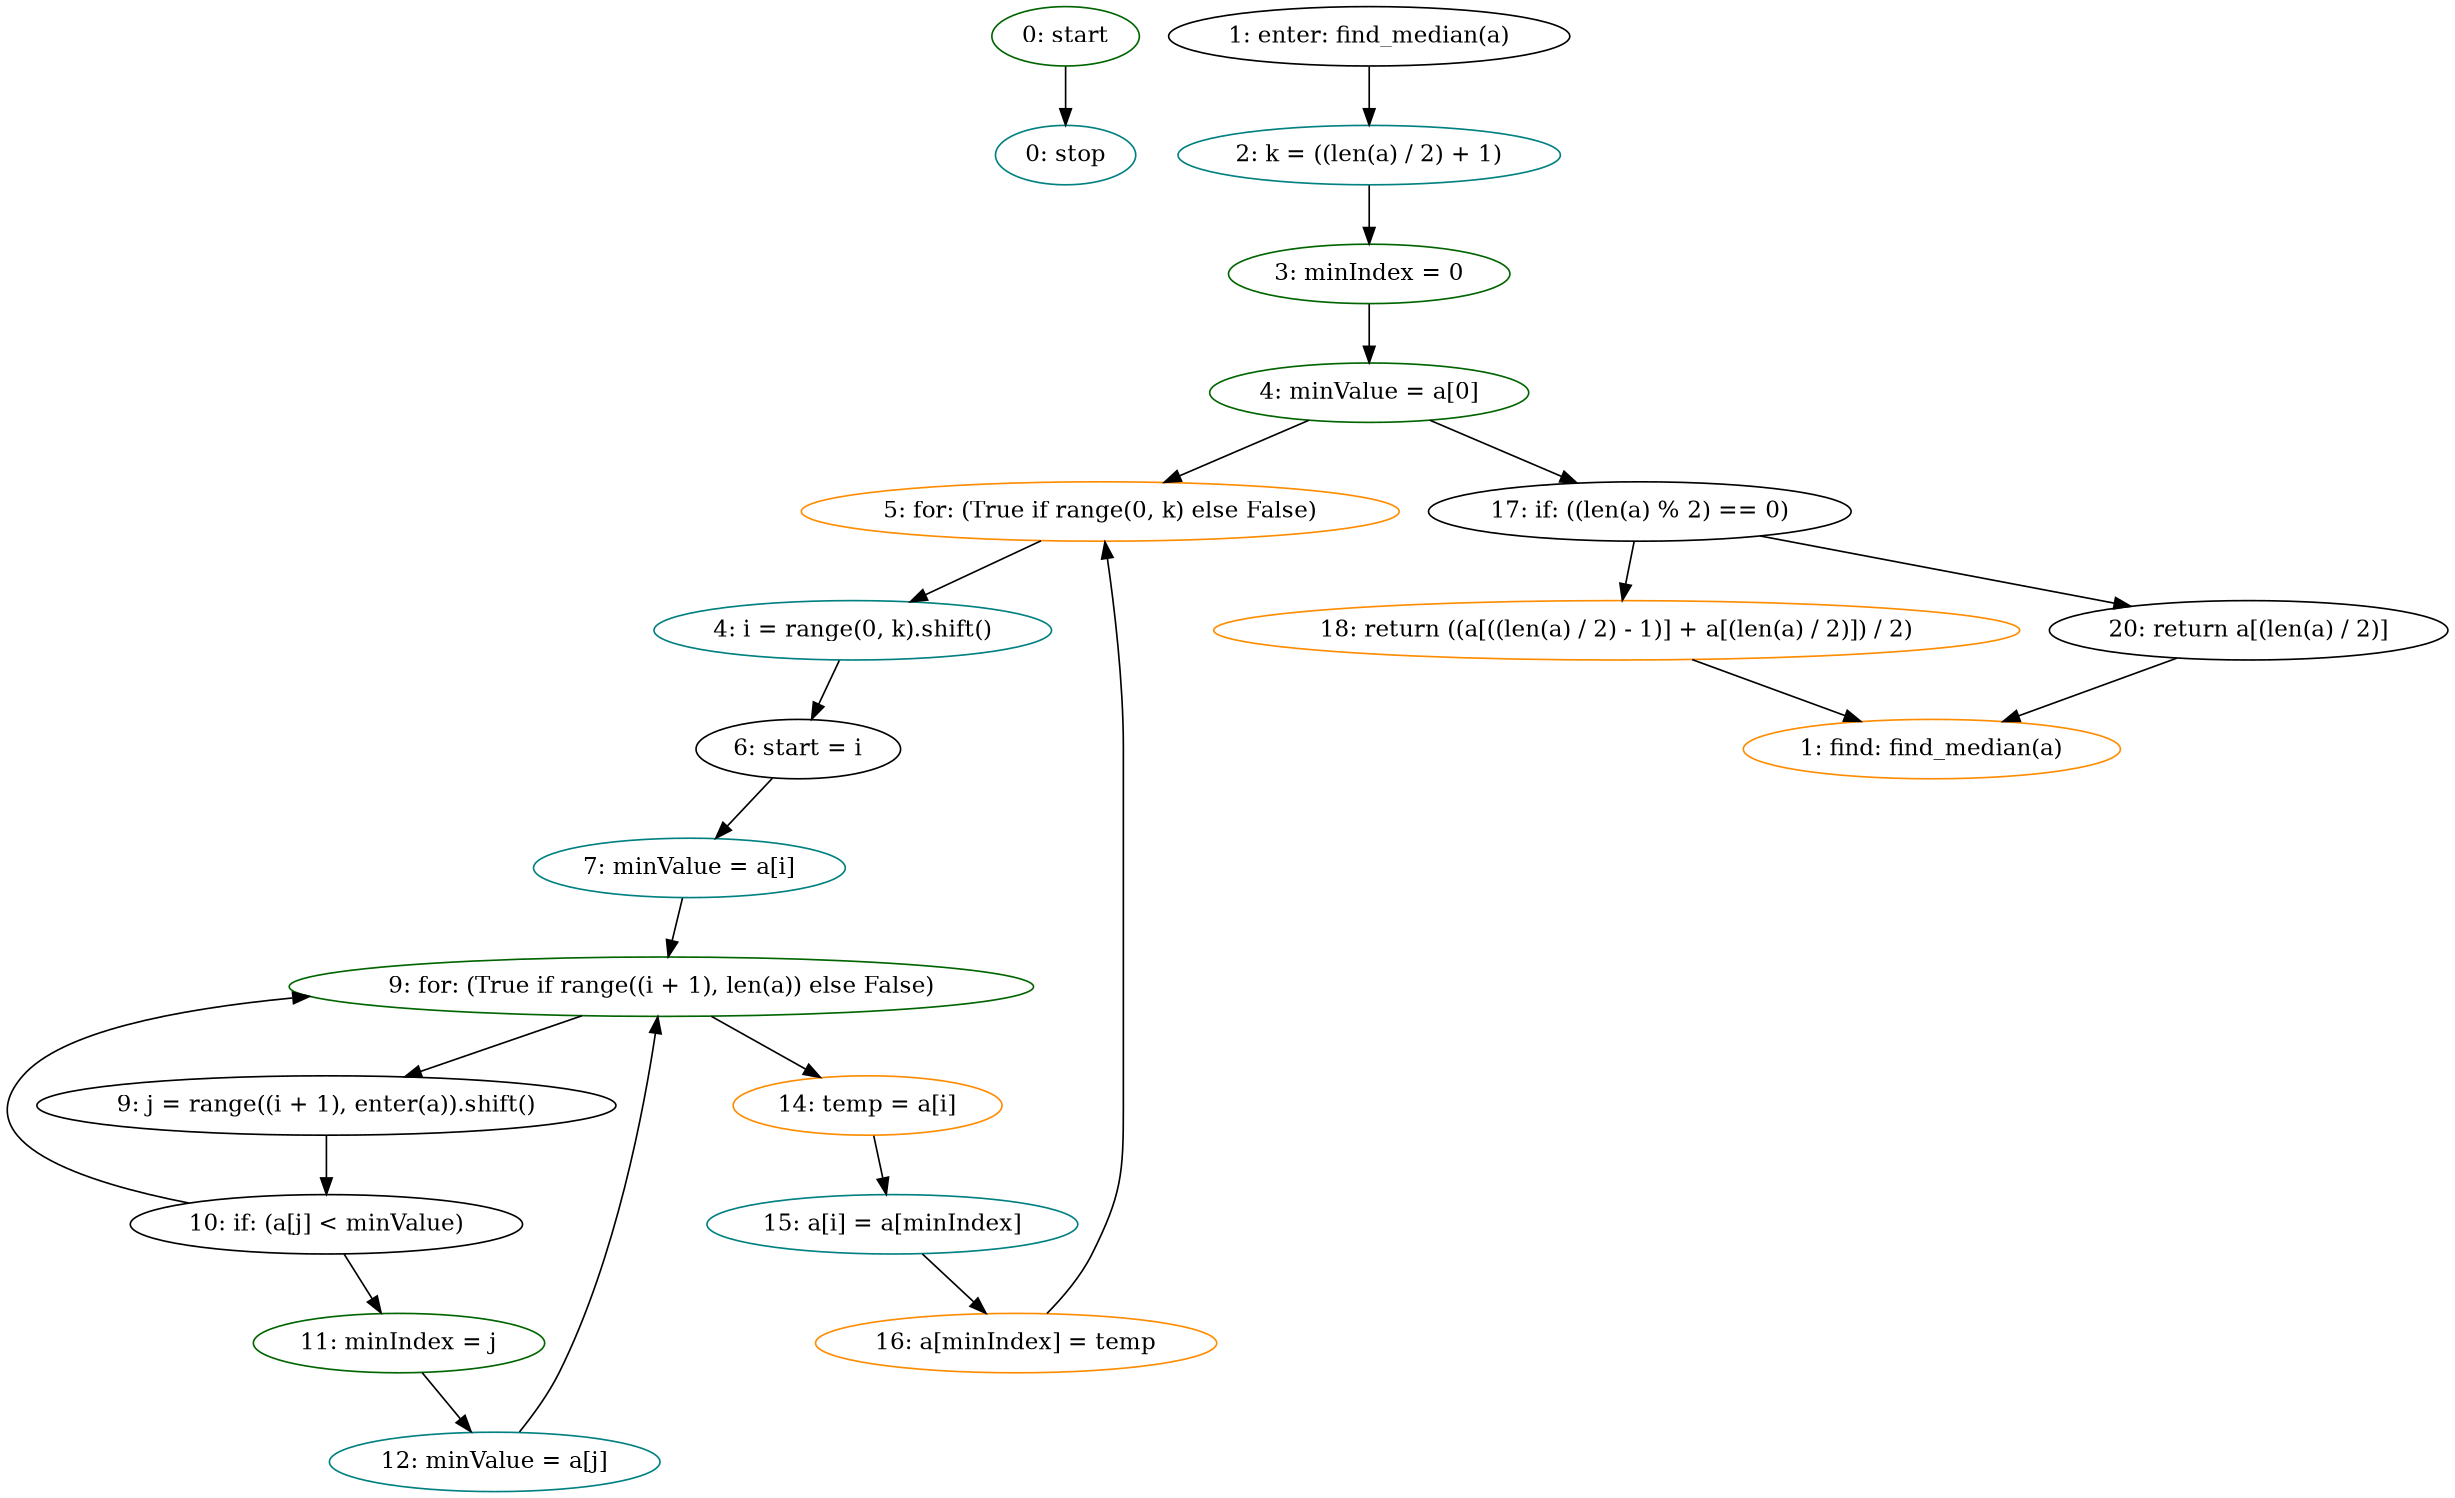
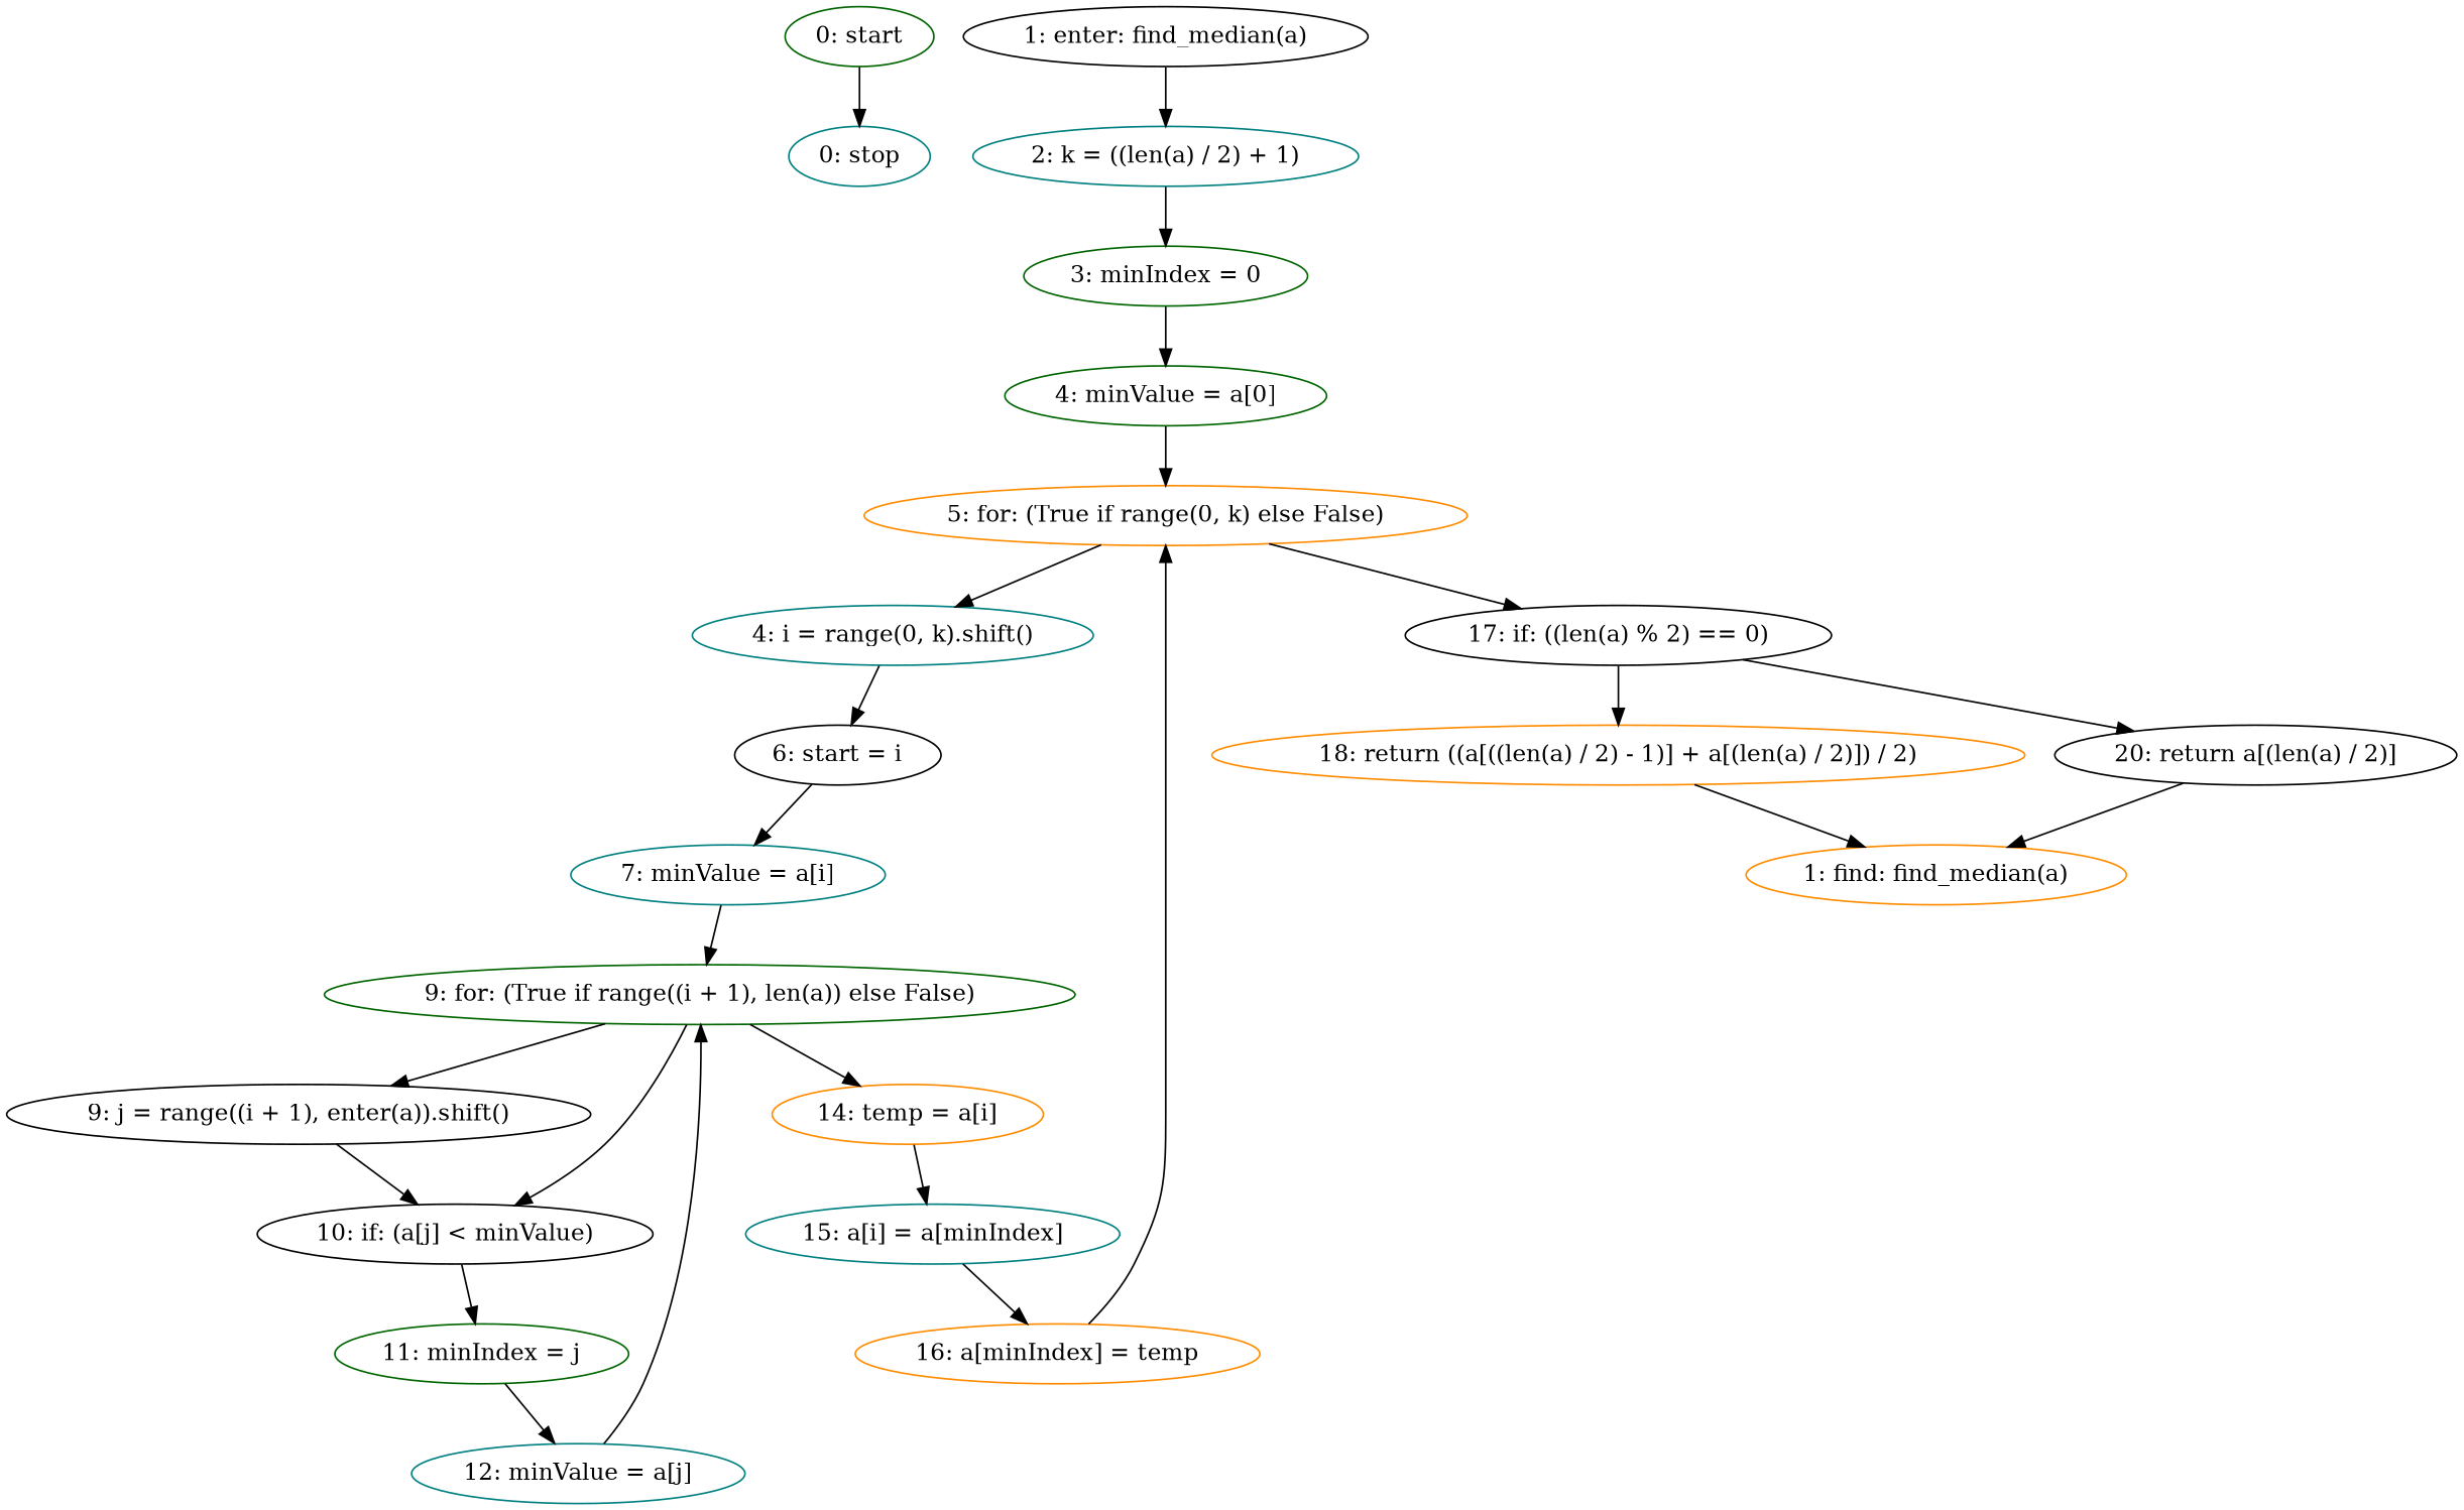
  strict digraph {
    node [color=teal]
    n1 [color=darkgreen label="0: start"]
    n2 [label="0: stop"]
    n3 [color=black label="1: enter: find_median(a)"]
    n4 [label="2: k = ((len(a) / 2) + 1)"]
    n5 [color=darkgreen label="3: minIndex = 0"]
    n6 [color=darkgreen label="4: minValue = a[0]"]
    n7 [color=darkorange label="5: for: (True if range(0, k) else False)"]
    n8 [color=darkorange label="1: find: find_median(a)"]
    n9 [color=darkorange label="18: return ((a[((len(a) / 2) - 1)] + a[(len(a) / 2)]) / 2)"]
    n10 [color=black label="20: return a[(len(a) / 2)]"]
    n11 [label="4: i = range(0, k).shift()"]
    n12 [color=black label="17: if: ((len(a) % 2) == 0)"]
    n13 [color=black label="6: start = i"]
    n14 [label="7: minValue = a[i]"]
    n15 [color=darkgreen label="9: for: (True if range((i + 1), len(a)) else False)"]
    n16 [color=darkorange label="16: a[minIndex] = temp"]
    n17 [color=black label="9: j = range((i + 1), enter(a)).shift()"]
    n18 [color=darkorange label="14: temp = a[i]"]
    n19 [color=black label="10: if: (a[j] < minValue)"]
    n20 [label="15: a[i] = a[minIndex]"]
    n21 [color=darkgreen label="11: minIndex = j"]
    n22 [label="12: minValue = a[j]"]
    n1 -> n2
    n3 -> n4
    n4 -> n5
    n5 -> n6
    n6 -> n7
    n7 -> n11
-   n6 -> n12
+   n7 -> n12
    n9 -> n8
    n10 -> n8
    n11 -> n13
    n12 -> n9
    n12 -> n10
    n13 -> n14
    n14 -> n15
    n15 -> n17
    n15 -> n18
    n16 -> n7
    n17 -> n19
    n18 -> n20
-   n19 -> n15
+   n15 -> n19
    n19 -> n21
    n20 -> n16
    n21 -> n22
    n22 -> n15
  }
